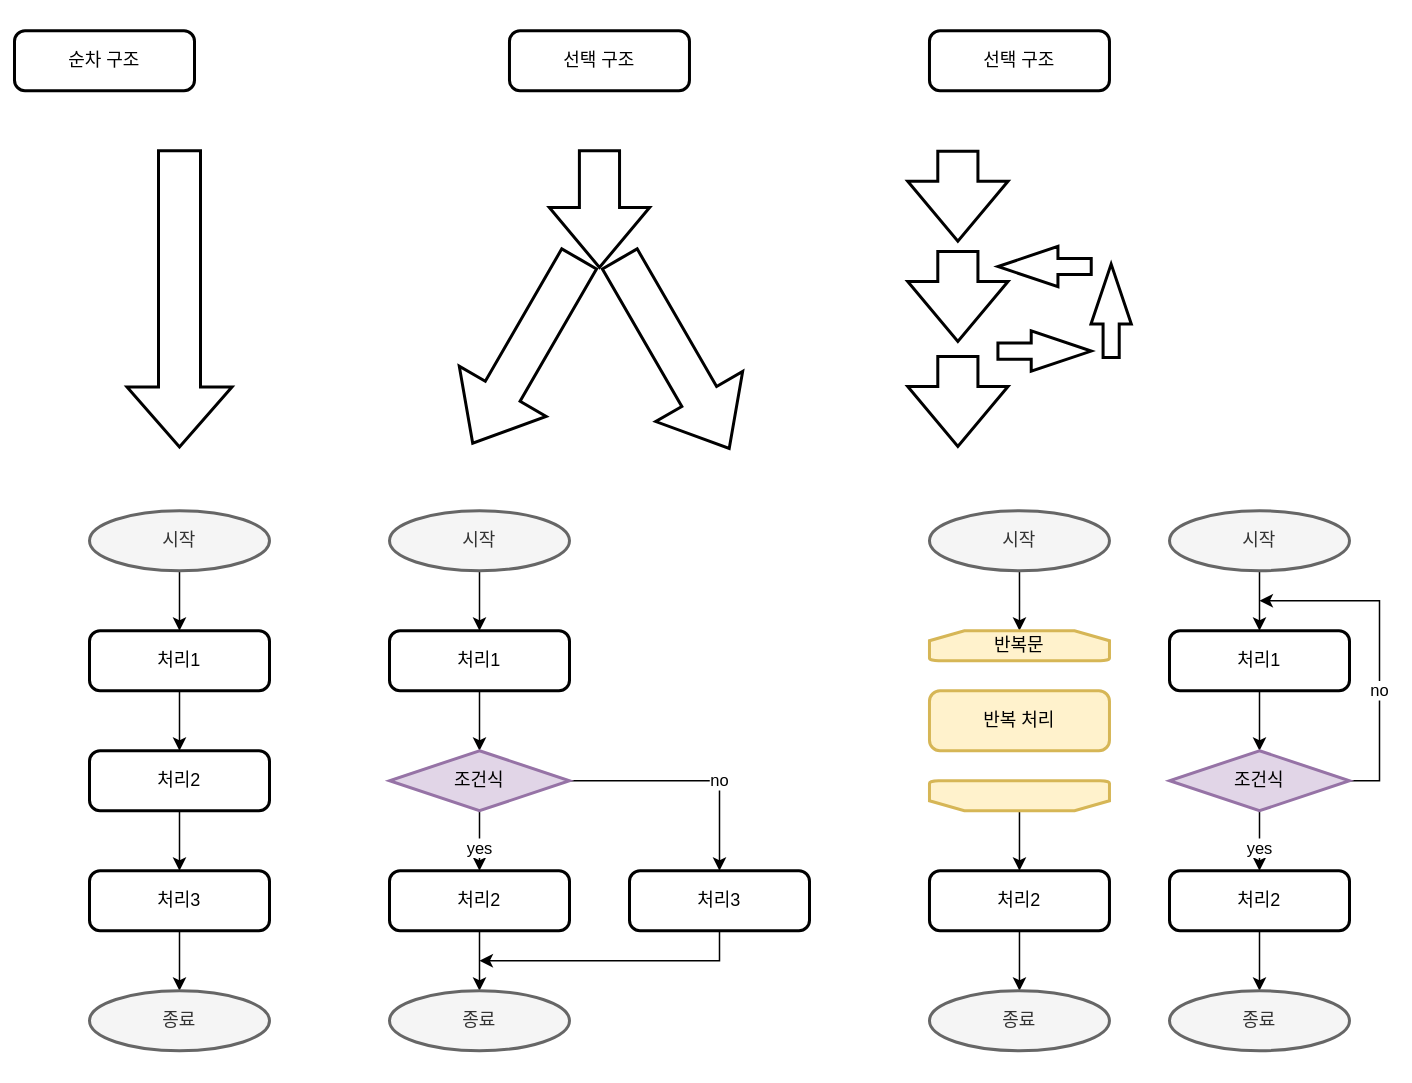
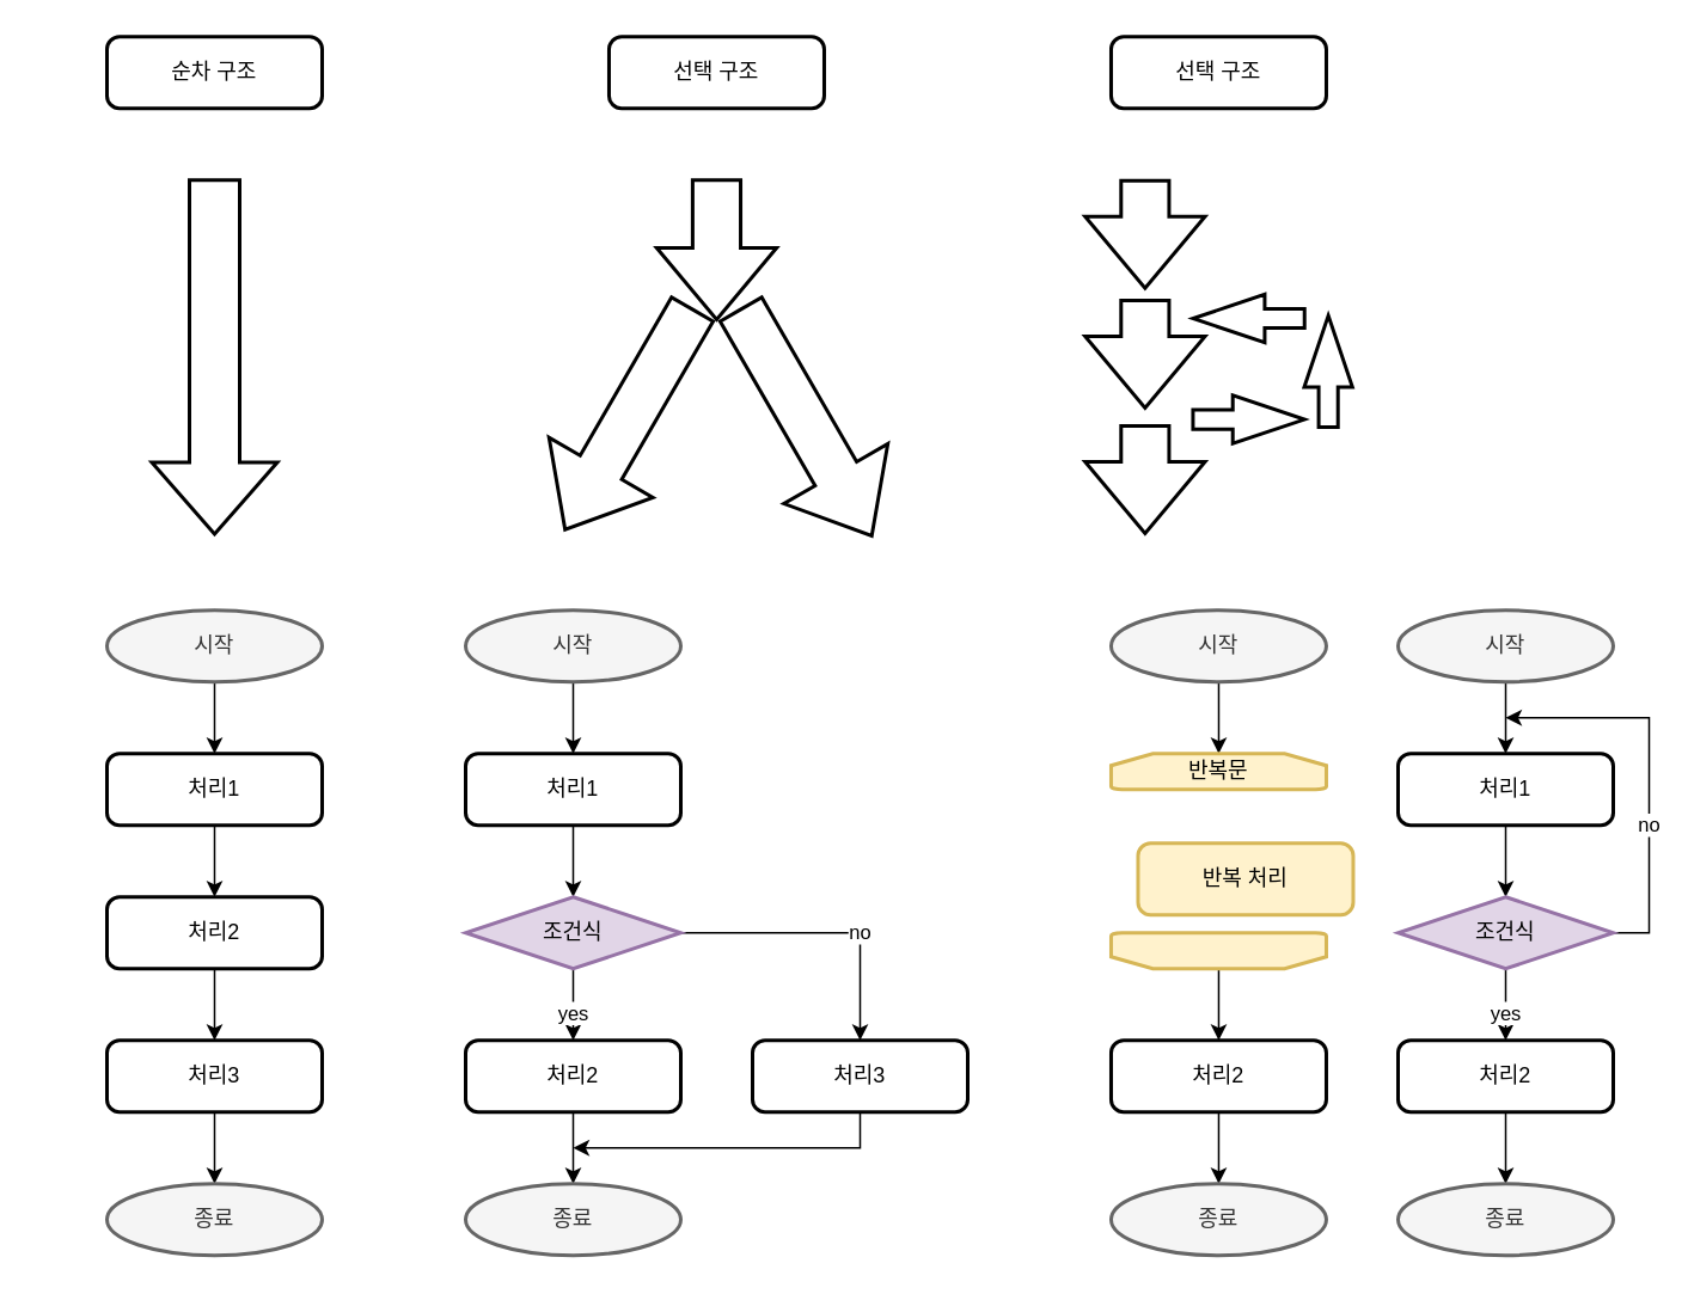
  <mxCell id="0" />
  <mxCell id="1" parent="0" />
- <mxCell id="2" value="순차 구조" style="rounded=1;whiteSpace=wrap;html=1;absoluteArcSize=1;arcSize=14;strokeWidth=2;" vertex="1" parent="1"><mxGeometry x="9" y="20" width="120" height="40" as="geometry" /></mxCell>
+ <mxCell id="2" value="순차 구조" style="rounded=1;whiteSpace=wrap;html=1;absoluteArcSize=1;arcSize=14;strokeWidth=2;" vertex="1" parent="1"><mxGeometry x="59" y="20" width="120" height="40" as="geometry" /></mxCell>
  <mxCell id="3" value="" style="verticalLabelPosition=bottom;verticalAlign=top;html=1;strokeWidth=2;shape=mxgraph.arrows2.arrow;dy=0.6;dx=40;notch=0;rotation=90;" vertex="1" parent="1"><mxGeometry x="20.25" y="163.75" width="197.5" height="70" as="geometry" /></mxCell>
  <mxCell id="4" style="edgeStyle=orthogonalEdgeStyle;rounded=0;orthogonalLoop=1;jettySize=auto;html=1;exitX=0.5;exitY=1;exitDx=0;exitDy=0;exitPerimeter=0;entryX=0.5;entryY=0;entryDx=0;entryDy=0;" edge="1" parent="1" source="5" target="7"><mxGeometry relative="1" as="geometry" /></mxCell>
  <mxCell id="5" value="시작" style="strokeWidth=2;html=1;shape=mxgraph.flowchart.start_1;whiteSpace=wrap;fillColor=#f5f5f5;fontColor=#333333;strokeColor=#666666;" vertex="1" parent="1"><mxGeometry x="59" y="340" width="120" height="40" as="geometry" /></mxCell>
  <mxCell id="6" style="edgeStyle=orthogonalEdgeStyle;rounded=0;orthogonalLoop=1;jettySize=auto;html=1;exitX=0.5;exitY=1;exitDx=0;exitDy=0;entryX=0.5;entryY=0;entryDx=0;entryDy=0;" edge="1" parent="1" source="7" target="9"><mxGeometry relative="1" as="geometry" /></mxCell>
  <mxCell id="7" value="처리1" style="rounded=1;whiteSpace=wrap;html=1;absoluteArcSize=1;arcSize=14;strokeWidth=2;" vertex="1" parent="1"><mxGeometry x="59" y="420" width="120" height="40" as="geometry" /></mxCell>
  <mxCell id="8" style="edgeStyle=orthogonalEdgeStyle;rounded=0;orthogonalLoop=1;jettySize=auto;html=1;exitX=0.5;exitY=1;exitDx=0;exitDy=0;entryX=0.5;entryY=0;entryDx=0;entryDy=0;" edge="1" parent="1" source="9" target="11"><mxGeometry relative="1" as="geometry" /></mxCell>
  <mxCell id="9" value="처리2" style="rounded=1;whiteSpace=wrap;html=1;absoluteArcSize=1;arcSize=14;strokeWidth=2;" vertex="1" parent="1"><mxGeometry x="59" y="500" width="120" height="40" as="geometry" /></mxCell>
  <mxCell id="10" style="edgeStyle=orthogonalEdgeStyle;rounded=0;orthogonalLoop=1;jettySize=auto;html=1;exitX=0.5;exitY=1;exitDx=0;exitDy=0;entryX=0.5;entryY=0;entryDx=0;entryDy=0;entryPerimeter=0;" edge="1" parent="1" source="11" target="12"><mxGeometry relative="1" as="geometry" /></mxCell>
  <mxCell id="11" value="처리3" style="rounded=1;whiteSpace=wrap;html=1;absoluteArcSize=1;arcSize=14;strokeWidth=2;" vertex="1" parent="1"><mxGeometry x="59" y="580" width="120" height="40" as="geometry" /></mxCell>
  <mxCell id="12" value="종료" style="strokeWidth=2;html=1;shape=mxgraph.flowchart.start_1;whiteSpace=wrap;fillColor=#f5f5f5;fontColor=#333333;strokeColor=#666666;" vertex="1" parent="1"><mxGeometry x="59" y="660" width="120" height="40" as="geometry" /></mxCell>
  <mxCell id="13" value="선택 구조" style="rounded=1;whiteSpace=wrap;html=1;absoluteArcSize=1;arcSize=14;strokeWidth=2;" vertex="1" parent="1"><mxGeometry x="338.98" y="20" width="120" height="40" as="geometry" /></mxCell>
  <mxCell id="14" value="" style="verticalLabelPosition=bottom;verticalAlign=top;html=1;strokeWidth=2;shape=mxgraph.arrows2.arrow;dy=0.6;dx=40;notch=0;rotation=90;" vertex="1" parent="1"><mxGeometry x="360.07" y="105.46" width="77.81" height="66.88" as="geometry" /></mxCell>
  <mxCell id="15" value="" style="verticalLabelPosition=bottom;verticalAlign=top;html=1;strokeWidth=2;shape=mxgraph.arrows2.arrow;dy=0.6;dx=40;notch=0;rotation=120;" vertex="1" parent="1"><mxGeometry x="279" y="200.1" width="141.91" height="66.88" as="geometry" /></mxCell>
  <mxCell id="16" value="" style="verticalLabelPosition=bottom;verticalAlign=top;html=1;strokeWidth=2;shape=mxgraph.arrows2.arrow;dy=0.6;dx=40;notch=0;rotation=60;" vertex="1" parent="1"><mxGeometry x="376.05" y="201.83" width="145.91" height="66.88" as="geometry" /></mxCell>
  <mxCell id="17" style="edgeStyle=orthogonalEdgeStyle;rounded=0;orthogonalLoop=1;jettySize=auto;html=1;exitX=0.5;exitY=1;exitDx=0;exitDy=0;exitPerimeter=0;entryX=0.5;entryY=0;entryDx=0;entryDy=0;" edge="1" parent="1" source="18" target="20"><mxGeometry relative="1" as="geometry" /></mxCell>
  <mxCell id="18" value="시작" style="strokeWidth=2;html=1;shape=mxgraph.flowchart.start_1;whiteSpace=wrap;fillColor=#f5f5f5;fontColor=#333333;strokeColor=#666666;" vertex="1" parent="1"><mxGeometry x="259" y="340" width="120" height="40" as="geometry" /></mxCell>
  <mxCell id="19" style="edgeStyle=orthogonalEdgeStyle;rounded=0;orthogonalLoop=1;jettySize=auto;html=1;exitX=0.5;exitY=1;exitDx=0;exitDy=0;entryX=0.5;entryY=0;entryDx=0;entryDy=0;entryPerimeter=0;" edge="1" parent="1" source="20" target="26"><mxGeometry relative="1" as="geometry" /></mxCell>
  <mxCell id="20" value="처리1" style="rounded=1;whiteSpace=wrap;html=1;absoluteArcSize=1;arcSize=14;strokeWidth=2;" vertex="1" parent="1"><mxGeometry x="259" y="420" width="120" height="40" as="geometry" /></mxCell>
  <mxCell id="21" style="edgeStyle=orthogonalEdgeStyle;rounded=0;orthogonalLoop=1;jettySize=auto;html=1;exitX=0.5;exitY=1;exitDx=0;exitDy=0;entryX=0.5;entryY=0;entryDx=0;entryDy=0;entryPerimeter=0;" edge="1" parent="1" source="22" target="23"><mxGeometry relative="1" as="geometry" /></mxCell>
  <mxCell id="22" value="처리2" style="rounded=1;whiteSpace=wrap;html=1;absoluteArcSize=1;arcSize=14;strokeWidth=2;" vertex="1" parent="1"><mxGeometry x="259" y="580" width="120" height="40" as="geometry" /></mxCell>
  <mxCell id="23" value="종료" style="strokeWidth=2;html=1;shape=mxgraph.flowchart.start_1;whiteSpace=wrap;fillColor=#f5f5f5;fontColor=#333333;strokeColor=#666666;" vertex="1" parent="1"><mxGeometry x="259" y="660" width="120" height="40" as="geometry" /></mxCell>
  <mxCell id="24" value="no" style="edgeStyle=orthogonalEdgeStyle;rounded=0;orthogonalLoop=1;jettySize=auto;html=1;exitX=1;exitY=0.5;exitDx=0;exitDy=0;exitPerimeter=0;entryX=0.5;entryY=0;entryDx=0;entryDy=0;" edge="1" parent="1" source="26" target="34"><mxGeometry x="0.25" relative="1" as="geometry"><mxPoint as="offset" /></mxGeometry></mxCell>
  <mxCell id="25" value="yes" style="edgeStyle=orthogonalEdgeStyle;rounded=0;orthogonalLoop=1;jettySize=auto;html=1;exitX=0.5;exitY=1;exitDx=0;exitDy=0;exitPerimeter=0;entryX=0.5;entryY=0;entryDx=0;entryDy=0;" edge="1" parent="1" source="26" target="22"><mxGeometry x="0.25" relative="1" as="geometry"><mxPoint as="offset" /></mxGeometry></mxCell>
  <mxCell id="26" value="조건식" style="strokeWidth=2;html=1;shape=mxgraph.flowchart.decision;whiteSpace=wrap;fillColor=#e1d5e7;strokeColor=#9673a6;" vertex="1" parent="1"><mxGeometry x="259" y="500" width="120" height="40" as="geometry" /></mxCell>
  <mxCell id="27" value="선택 구조" style="rounded=1;whiteSpace=wrap;html=1;absoluteArcSize=1;arcSize=14;strokeWidth=2;" vertex="1" parent="1"><mxGeometry x="618.98" y="20" width="120" height="40" as="geometry" /></mxCell>
  <mxCell id="28" style="edgeStyle=orthogonalEdgeStyle;rounded=0;orthogonalLoop=1;jettySize=auto;html=1;exitX=0.5;exitY=1;exitDx=0;exitDy=0;exitPerimeter=0;entryX=0.5;entryY=0;entryDx=0;entryDy=0;" edge="1" parent="1" source="29"><mxGeometry relative="1" as="geometry"><mxPoint x="678.98" y="420" as="targetPoint" /></mxGeometry></mxCell>
  <mxCell id="29" value="시작" style="strokeWidth=2;html=1;shape=mxgraph.flowchart.start_1;whiteSpace=wrap;fillColor=#f5f5f5;fontColor=#333333;strokeColor=#666666;" vertex="1" parent="1"><mxGeometry x="618.98" y="340" width="120" height="40" as="geometry" /></mxCell>
  <mxCell id="30" style="edgeStyle=orthogonalEdgeStyle;rounded=0;orthogonalLoop=1;jettySize=auto;html=1;exitX=0.5;exitY=1;exitDx=0;exitDy=0;entryX=0.5;entryY=0;entryDx=0;entryDy=0;entryPerimeter=0;" edge="1" parent="1" source="31" target="32"><mxGeometry relative="1" as="geometry" /></mxCell>
  <mxCell id="31" value="처리2" style="rounded=1;whiteSpace=wrap;html=1;absoluteArcSize=1;arcSize=14;strokeWidth=2;" vertex="1" parent="1"><mxGeometry x="618.98" y="580" width="120" height="40" as="geometry" /></mxCell>
  <mxCell id="32" value="종료" style="strokeWidth=2;html=1;shape=mxgraph.flowchart.start_1;whiteSpace=wrap;fillColor=#f5f5f5;fontColor=#333333;strokeColor=#666666;" vertex="1" parent="1"><mxGeometry x="618.98" y="660" width="120" height="40" as="geometry" /></mxCell>
  <mxCell id="33" style="edgeStyle=orthogonalEdgeStyle;rounded=0;orthogonalLoop=1;jettySize=auto;html=1;exitX=0.5;exitY=1;exitDx=0;exitDy=0;" edge="1" parent="1" source="34"><mxGeometry relative="1" as="geometry"><mxPoint x="319" y="640" as="targetPoint" /><Array as="points"><mxPoint x="479" y="640" /></Array></mxGeometry></mxCell>
  <mxCell id="34" value="처리3" style="rounded=1;whiteSpace=wrap;html=1;absoluteArcSize=1;arcSize=14;strokeWidth=2;" vertex="1" parent="1"><mxGeometry x="419" y="580" width="120" height="40" as="geometry" /></mxCell>
  <mxCell id="35" value="반복문" style="strokeWidth=2;html=1;shape=mxgraph.flowchart.loop_limit;whiteSpace=wrap;fillColor=#fff2cc;strokeColor=#d6b656;" vertex="1" parent="1"><mxGeometry x="618.98" y="420" width="120" height="20" as="geometry" /></mxCell>
- <mxCell id="36" value="반복 처리" style="rounded=1;whiteSpace=wrap;html=1;absoluteArcSize=1;arcSize=14;strokeWidth=2;fillColor=#fff2cc;strokeColor=#d6b656;" vertex="1" parent="1"><mxGeometry x="618.98" y="460" width="120" height="40" as="geometry" /></mxCell>
+ <mxCell id="36" value="반복 처리" style="rounded=1;whiteSpace=wrap;html=1;absoluteArcSize=1;arcSize=14;strokeWidth=2;fillColor=#fff2cc;strokeColor=#d6b656;" vertex="1" parent="1"><mxGeometry x="633.98" y="470" width="120" height="40" as="geometry" /></mxCell>
  <mxCell id="37" style="edgeStyle=orthogonalEdgeStyle;rounded=0;orthogonalLoop=1;jettySize=auto;html=1;exitX=0.5;exitY=0;exitDx=0;exitDy=0;exitPerimeter=0;entryX=0.5;entryY=0;entryDx=0;entryDy=0;" edge="1" parent="1" source="38" target="31"><mxGeometry relative="1" as="geometry" /></mxCell>
  <mxCell id="38" value="" style="strokeWidth=2;html=1;shape=mxgraph.flowchart.loop_limit;whiteSpace=wrap;rotation=-180;fillColor=#fff2cc;strokeColor=#d6b656;" vertex="1" parent="1"><mxGeometry x="618.98" y="520" width="120" height="20" as="geometry" /></mxCell>
  <mxCell id="39" value="" style="verticalLabelPosition=bottom;verticalAlign=top;html=1;strokeWidth=2;shape=mxgraph.arrows2.arrow;dy=0.6;dx=40;notch=0;rotation=0;" vertex="1" parent="1"><mxGeometry x="664.62" y="220.1" width="62.19" height="26.88" as="geometry" /></mxCell>
  <mxCell id="40" value="" style="verticalLabelPosition=bottom;verticalAlign=top;html=1;strokeWidth=2;shape=mxgraph.arrows2.arrow;dy=0.6;dx=40;notch=0;rotation=-90;" vertex="1" parent="1"><mxGeometry x="709" y="193.22" width="62.19" height="26.88" as="geometry" /></mxCell>
  <mxCell id="41" value="" style="verticalLabelPosition=bottom;verticalAlign=top;html=1;strokeWidth=2;shape=mxgraph.arrows2.arrow;dy=0.6;dx=40;notch=0;rotation=-180;" vertex="1" parent="1"><mxGeometry x="664.62" y="163.75" width="62.19" height="26.88" as="geometry" /></mxCell>
  <mxCell id="42" value="" style="verticalLabelPosition=bottom;verticalAlign=top;html=1;strokeWidth=2;shape=mxgraph.arrows2.arrow;dy=0.6;dx=40;notch=0;rotation=90;" vertex="1" parent="1"><mxGeometry x="607.91" y="233.75" width="60" height="66.88" as="geometry" /></mxCell>
  <mxCell id="43" value="" style="verticalLabelPosition=bottom;verticalAlign=top;html=1;strokeWidth=2;shape=mxgraph.arrows2.arrow;dy=0.6;dx=40;notch=0;rotation=90;" vertex="1" parent="1"><mxGeometry x="607.91" y="163.75" width="60" height="66.88" as="geometry" /></mxCell>
  <mxCell id="44" value="" style="verticalLabelPosition=bottom;verticalAlign=top;html=1;strokeWidth=2;shape=mxgraph.arrows2.arrow;dy=0.6;dx=40;notch=0;rotation=90;" vertex="1" parent="1"><mxGeometry x="607.91" y="96.87" width="60" height="66.88" as="geometry" /></mxCell>
  <mxCell id="45" style="edgeStyle=orthogonalEdgeStyle;rounded=0;orthogonalLoop=1;jettySize=auto;html=1;exitX=0.5;exitY=1;exitDx=0;exitDy=0;exitPerimeter=0;entryX=0.5;entryY=0;entryDx=0;entryDy=0;" edge="1" parent="1" source="46" target="48"><mxGeometry relative="1" as="geometry" /></mxCell>
  <mxCell id="46" value="시작" style="strokeWidth=2;html=1;shape=mxgraph.flowchart.start_1;whiteSpace=wrap;fillColor=#f5f5f5;fontColor=#333333;strokeColor=#666666;" vertex="1" parent="1"><mxGeometry x="779" y="340" width="120" height="40" as="geometry" /></mxCell>
  <mxCell id="47" style="edgeStyle=orthogonalEdgeStyle;rounded=0;orthogonalLoop=1;jettySize=auto;html=1;exitX=0.5;exitY=1;exitDx=0;exitDy=0;entryX=0.5;entryY=0;entryDx=0;entryDy=0;entryPerimeter=0;" edge="1" parent="1" source="48" target="54"><mxGeometry relative="1" as="geometry" /></mxCell>
  <mxCell id="48" value="처리1" style="rounded=1;whiteSpace=wrap;html=1;absoluteArcSize=1;arcSize=14;strokeWidth=2;" vertex="1" parent="1"><mxGeometry x="779" y="420" width="120" height="40" as="geometry" /></mxCell>
  <mxCell id="49" style="edgeStyle=orthogonalEdgeStyle;rounded=0;orthogonalLoop=1;jettySize=auto;html=1;exitX=0.5;exitY=1;exitDx=0;exitDy=0;entryX=0.5;entryY=0;entryDx=0;entryDy=0;entryPerimeter=0;" edge="1" parent="1" source="50" target="51"><mxGeometry relative="1" as="geometry" /></mxCell>
  <mxCell id="50" value="처리2" style="rounded=1;whiteSpace=wrap;html=1;absoluteArcSize=1;arcSize=14;strokeWidth=2;" vertex="1" parent="1"><mxGeometry x="779" y="580" width="120" height="40" as="geometry" /></mxCell>
  <mxCell id="51" value="종료" style="strokeWidth=2;html=1;shape=mxgraph.flowchart.start_1;whiteSpace=wrap;fillColor=#f5f5f5;fontColor=#333333;strokeColor=#666666;" vertex="1" parent="1"><mxGeometry x="779" y="660" width="120" height="40" as="geometry" /></mxCell>
  <mxCell id="52" value="no" style="edgeStyle=orthogonalEdgeStyle;rounded=0;orthogonalLoop=1;jettySize=auto;html=1;exitX=1;exitY=0.5;exitDx=0;exitDy=0;exitPerimeter=0;" edge="1" parent="1" source="54"><mxGeometry x="-0.273" relative="1" as="geometry"><mxPoint as="offset" /><mxPoint x="839" y="400" as="targetPoint" /><Array as="points"><mxPoint x="919" y="520" /><mxPoint x="919" y="400" /></Array></mxGeometry></mxCell>
  <mxCell id="53" value="yes" style="edgeStyle=orthogonalEdgeStyle;rounded=0;orthogonalLoop=1;jettySize=auto;html=1;exitX=0.5;exitY=1;exitDx=0;exitDy=0;exitPerimeter=0;entryX=0.5;entryY=0;entryDx=0;entryDy=0;" edge="1" parent="1" source="54" target="50"><mxGeometry x="0.25" relative="1" as="geometry"><mxPoint as="offset" /></mxGeometry></mxCell>
  <mxCell id="54" value="조건식" style="strokeWidth=2;html=1;shape=mxgraph.flowchart.decision;whiteSpace=wrap;fillColor=#e1d5e7;strokeColor=#9673a6;" vertex="1" parent="1"><mxGeometry x="779" y="500" width="120" height="40" as="geometry" /></mxCell>
